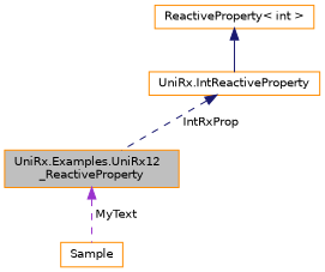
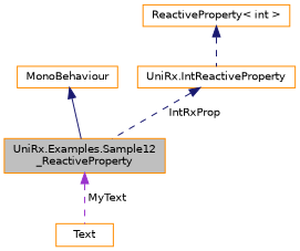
  digraph {
    node [color=darkorange fillcolor=white fontname=Helvetica fontsize=10 shape=record style=filled]
    edge [color=midnightblue dir=back fontname=Helvetica fontsize=10 labelfontname=Helvetica labelfontsize=10 style=dashed]
-   n1 [fillcolor=grey75 fontcolor=black height=0.2 label="UniRx.Examples.UniRx12\l_ReactiveProperty" width=0.4]
-   n2 [height=0.2 label=Sample width=0.4]
+   n1 [fillcolor=grey75 fontcolor=black height=0.2 label="UniRx.Examples.Sample12\l_ReactiveProperty" width=0.4]
+   n2 [height=0.2 label=Text width=0.4]
+   n3 [height=0.2 label=MonoBehaviour width=0.4]
    n4 [height=0.2 label="UniRx.IntReactiveProperty" width=0.4]
    n5 [height=0.2 label="ReactiveProperty\< int \>" width=0.4]
    n1 -> n2 [color=darkorchid3 label=" MyText"]
+   n3 -> n1 [style=solid]
    n4 -> n1 [label=" IntRxProp"]
-   n5 -> n4 [style=solid]
+   n5 -> n4
  }
